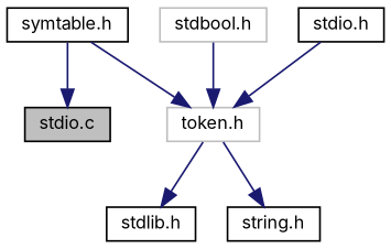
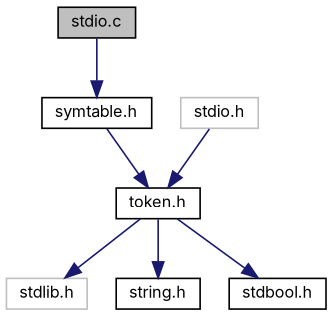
  digraph {
    fontname=Inter
    node [color=black fillcolor=white fontname=Inter fontsize=10 shape=record style=filled]
    edge [color=midnightblue fontname=Inter fontsize=10 labelfontname=Helvetica labelfontsize=10 style=solid]
    n1 [fillcolor=grey75 fontcolor=black height=0.2 label="stdio.c" width=0.4]
    n2 [height=0.2 label="symtable.h" width=0.4]
-   n3 [color=grey75 height=0.2 label="token.h" width=0.4]
-   n4 [height=0.2 label="stdlib.h" width=0.4]
+   n3 [height=0.2 label="token.h" width=0.4]
+   n4 [color=grey75 height=0.2 label="stdlib.h" width=0.4]
    n5 [height=0.2 label="string.h" width=0.4]
-   n6 [color=grey75 height=0.2 label="stdbool.h" width=0.4]
-   n7 [height=0.2 label="stdio.h" width=0.4]
-   n2 -> n1
+   n6 [height=0.2 label="stdbool.h" width=0.4]
+   n7 [color=grey75 height=0.2 label="stdio.h" width=0.4]
+   n1 -> n2
    n2 -> n3
    n3 -> n4
    n3 -> n5
-   n6 -> n3
+   n3 -> n6
    n7 -> n3
  }
